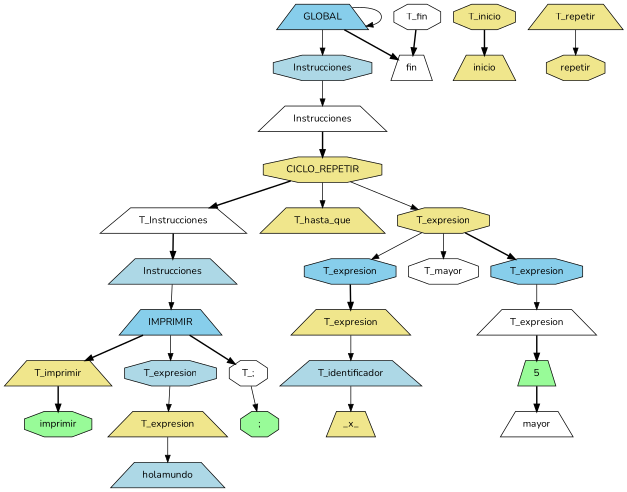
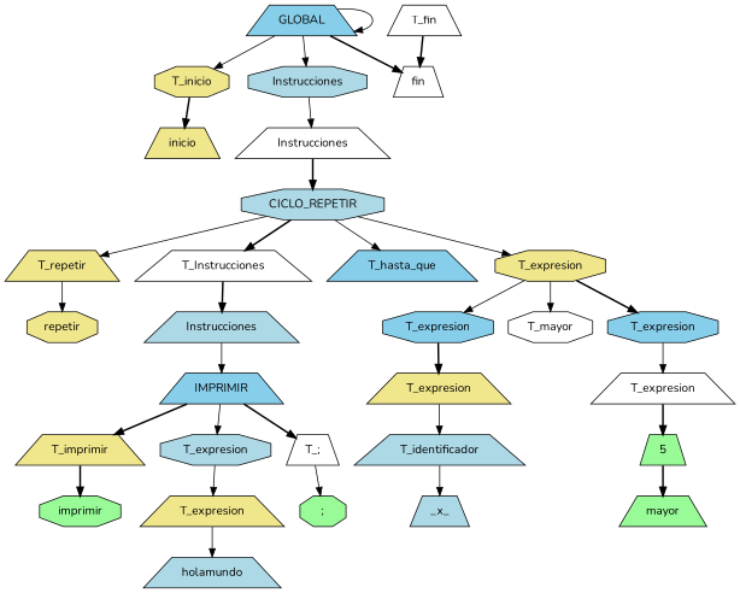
  digraph {
    fontname=Nunito
    node [fillcolor=khaki fontname=Nunito shape=trapezium style=filled]
    edge [fontname=Nunito style=solid]
    n1 [fillcolor=skyblue label=GLOBAL]
    n2 [label=T_inicio shape=octagon]
    n3 [fillcolor=lightblue label=Instrucciones shape=octagon]
    n4 [fillcolor=white label=fin]
    n5 [label=inicio]
    n6 [fillcolor=white label=Instrucciones]
-   n7 [fillcolor=white label=T_fin shape=octagon]
-   n8 [label=CICLO_REPETIR shape=octagon]
+   n7 [fillcolor=white label=T_fin]
+   n8 [fillcolor=lightblue label=CICLO_REPETIR shape=octagon]
    n9 [label=T_repetir]
    n10 [fillcolor=white label=T_Instrucciones]
-   n11 [label=T_hasta_que]
+   n11 [fillcolor=skyblue label=T_hasta_que]
    n12 [label=T_expresion shape=octagon]
    n13 [label=repetir shape=octagon]
    n14 [fillcolor=lightblue label=Instrucciones]
    n15 [fillcolor=skyblue label=T_expresion shape=octagon]
    n16 [fillcolor=white label=T_mayor shape=octagon]
    n17 [fillcolor=skyblue label=T_expresion shape=octagon]
    n18 [fillcolor=skyblue label=IMPRIMIR]
    n19 [label=T_imprimir]
    n20 [fillcolor=lightblue label=T_expresion shape=octagon]
-   n21 [fillcolor=white label="T_;" shape=octagon]
+   n21 [fillcolor=white label="T_;"]
    n22 [fillcolor=palegreen label=imprimir shape=octagon]
    n23 [label=T_expresion]
    n24 [fillcolor=palegreen label=";" shape=octagon]
    n25 [fillcolor=lightblue label=holamundo]
    n26 [label=T_expresion]
    n27 [fillcolor=white label=T_expresion]
    n28 [fillcolor=lightblue label=T_identificador]
-   n29 [label=_x_]
-   n30 [fillcolor=white label=mayor]
+   n29 [fillcolor=lightblue label=_x_]
+   n30 [fillcolor=palegreen label=mayor]
    n31 [fillcolor=palegreen label=5]
    n1 -> n1
+   n1 -> n2
    n1 -> n3
    n1 -> n4 [style=bold]
    n2 -> n5 [style=bold]
    n3 -> n6
    n6 -> n8 [style=bold]
    n7 -> n4 [style=bold]
+   n8 -> n9
    n8 -> n10 [style=bold]
    n8 -> n11
    n8 -> n12
    n9 -> n13
    n10 -> n14 [style=bold]
    n12 -> n15
    n12 -> n16
    n12 -> n17 [style=bold]
    n14 -> n18
    n15 -> n26 [style=bold]
    n17 -> n27
    n18 -> n19 [style=bold]
    n18 -> n20
    n18 -> n21 [style=bold]
    n19 -> n22 [style=bold]
    n20 -> n23
    n21 -> n24
    n23 -> n25
    n26 -> n28
    n27 -> n31 [style=bold]
    n28 -> n29
    n31 -> n30 [style=bold]
  }
